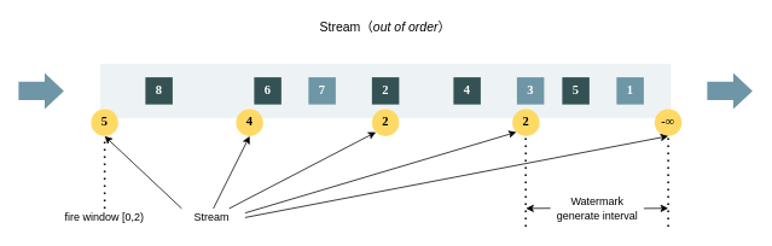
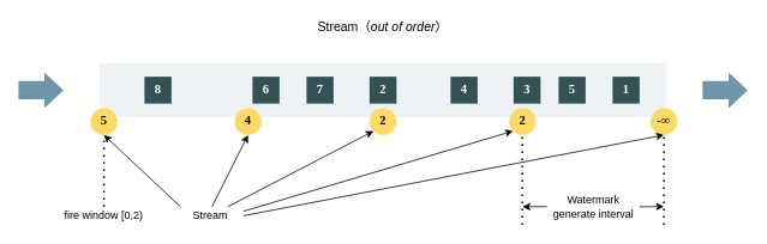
  <mxCell id="0" />
  <mxCell id="1" parent="0" />
  <mxCell id="2" value="" style="rounded=0;whiteSpace=wrap;html=1;fillColor=#EDF2F4;strokeColor=none;" parent="1" vertex="1"><mxGeometry x="110" y="70" width="630" height="60" as="geometry" /></mxCell>
  <mxCell id="3" value="" style="shape=singleArrow;whiteSpace=wrap;html=1;fontSize=14;strokeColor=none;fillColor=#6E96A6;arrowWidth=0.51;arrowSize=0.424;" parent="1" vertex="1"><mxGeometry x="20" y="80" width="50" height="40" as="geometry" /></mxCell>
  <mxCell id="4" value="" style="shape=singleArrow;whiteSpace=wrap;html=1;fontSize=14;strokeColor=none;fillColor=#6E96A6;arrowWidth=0.51;arrowSize=0.424;" parent="1" vertex="1"><mxGeometry x="780" y="80" width="50" height="40" as="geometry" /></mxCell>
  <mxCell id="5" value="Stream（&lt;i&gt;out of&amp;nbsp;order&lt;/i&gt;）" style="text;html=1;strokeColor=none;fillColor=none;align=center;verticalAlign=middle;whiteSpace=wrap;rounded=0;fontSize=14;" parent="1" vertex="1"><mxGeometry x="321.25" y="20" width="207.5" height="20" as="geometry" /></mxCell>
- <mxCell id="6" value="&lt;font color=&quot;#ffffff&quot;&gt;&lt;b&gt;1&lt;/b&gt;&lt;/font&gt;" style="whiteSpace=wrap;html=1;aspect=fixed;fontSize=14;strokeColor=none;fillColor=#6e96a6;fontFamily=Tahoma;" parent="1" vertex="1"><mxGeometry x="680" y="85" width="30" height="30" as="geometry" /></mxCell>
+ <mxCell id="6" value="&lt;font color=&quot;#ffffff&quot;&gt;&lt;b&gt;1&lt;/b&gt;&lt;/font&gt;" style="whiteSpace=wrap;html=1;aspect=fixed;fontSize=14;strokeColor=none;fillColor=#345253;fontFamily=Tahoma;" parent="1" vertex="1"><mxGeometry x="680" y="85" width="30" height="30" as="geometry" /></mxCell>
  <mxCell id="7" value="&lt;font color=&quot;#ffffff&quot;&gt;&lt;b&gt;5&lt;/b&gt;&lt;/font&gt;" style="whiteSpace=wrap;html=1;aspect=fixed;fontSize=14;strokeColor=none;fillColor=#345253;fontFamily=Tahoma;" parent="1" vertex="1"><mxGeometry x="620" y="85" width="30" height="30" as="geometry" /></mxCell>
- <mxCell id="8" value="&lt;font color=&quot;#ffffff&quot;&gt;&lt;b&gt;3&lt;/b&gt;&lt;/font&gt;" style="whiteSpace=wrap;html=1;aspect=fixed;fontSize=14;strokeColor=none;fillColor=#6e96a6;fontFamily=Tahoma;" parent="1" vertex="1"><mxGeometry x="570" y="85" width="30" height="30" as="geometry" /></mxCell>
+ <mxCell id="8" value="&lt;font color=&quot;#ffffff&quot;&gt;&lt;b&gt;3&lt;/b&gt;&lt;/font&gt;" style="whiteSpace=wrap;html=1;aspect=fixed;fontSize=14;strokeColor=none;fillColor=#345253;fontFamily=Tahoma;" parent="1" vertex="1"><mxGeometry x="570" y="85" width="30" height="30" as="geometry" /></mxCell>
  <mxCell id="9" value="&lt;font color=&quot;#ffffff&quot;&gt;&lt;b&gt;4&lt;/b&gt;&lt;/font&gt;" style="whiteSpace=wrap;html=1;aspect=fixed;fontSize=14;strokeColor=none;fillColor=#345253;fontFamily=Tahoma;" parent="1" vertex="1"><mxGeometry x="500" y="85" width="30" height="30" as="geometry" /></mxCell>
  <mxCell id="10" value="&lt;font color=&quot;#ffffff&quot;&gt;&lt;b&gt;2&lt;/b&gt;&lt;/font&gt;" style="whiteSpace=wrap;html=1;aspect=fixed;fontSize=14;strokeColor=none;fillColor=#345253;fontFamily=Tahoma;" parent="1" vertex="1"><mxGeometry x="410" y="85" width="30" height="30" as="geometry" /></mxCell>
- <mxCell id="11" value="&lt;font color=&quot;#ffffff&quot;&gt;&lt;b&gt;7&lt;/b&gt;&lt;/font&gt;" style="whiteSpace=wrap;html=1;aspect=fixed;fontSize=14;strokeColor=none;fillColor=#6e96a6;fontFamily=Tahoma;" parent="1" vertex="1"><mxGeometry x="340" y="85" width="30" height="30" as="geometry" /></mxCell>
+ <mxCell id="11" value="&lt;font color=&quot;#ffffff&quot;&gt;&lt;b&gt;7&lt;/b&gt;&lt;/font&gt;" style="whiteSpace=wrap;html=1;aspect=fixed;fontSize=14;strokeColor=none;fillColor=#345253;fontFamily=Tahoma;" parent="1" vertex="1"><mxGeometry x="340" y="85" width="30" height="30" as="geometry" /></mxCell>
  <mxCell id="12" value="&lt;font color=&quot;#ffffff&quot;&gt;&lt;b&gt;6&lt;/b&gt;&lt;/font&gt;" style="whiteSpace=wrap;html=1;aspect=fixed;fontSize=14;strokeColor=none;fillColor=#345253;fontFamily=Tahoma;" parent="1" vertex="1"><mxGeometry x="280" y="85" width="30" height="30" as="geometry" /></mxCell>
  <mxCell id="13" value="&lt;font color=&quot;#ffffff&quot;&gt;&lt;b&gt;8&lt;/b&gt;&lt;/font&gt;" style="whiteSpace=wrap;html=1;aspect=fixed;fontSize=14;strokeColor=none;fillColor=#345253;fontFamily=Tahoma;" parent="1" vertex="1"><mxGeometry x="160" y="85" width="30" height="30" as="geometry" /></mxCell>
  <mxCell id="14" value="&lt;b style=&quot;font-size: 14px;&quot;&gt;-∞&lt;/b&gt;" style="ellipse;whiteSpace=wrap;html=1;aspect=fixed;fillColor=#FFD966;strokeColor=none;fontSize=14;fontFamily=Tahoma;" parent="1" vertex="1"><mxGeometry x="722" y="120" width="30" height="30" as="geometry" /></mxCell>
  <mxCell id="15" value="&lt;b style=&quot;font-size: 14px&quot;&gt;2&lt;/b&gt;" style="ellipse;whiteSpace=wrap;html=1;aspect=fixed;fillColor=#FFD966;strokeColor=none;fontSize=14;fontFamily=Tahoma;" parent="1" vertex="1"><mxGeometry x="410" y="120" width="30" height="30" as="geometry" /></mxCell>
  <mxCell id="16" value="&lt;b style=&quot;font-size: 14px&quot;&gt;2&lt;/b&gt;" style="ellipse;whiteSpace=wrap;html=1;aspect=fixed;fillColor=#FFD966;strokeColor=none;fontSize=14;fontFamily=Tahoma;" parent="1" vertex="1"><mxGeometry x="565" y="120" width="30" height="30" as="geometry" /></mxCell>
  <mxCell id="17" value="&lt;b style=&quot;font-size: 14px&quot;&gt;5&lt;/b&gt;" style="ellipse;whiteSpace=wrap;html=1;aspect=fixed;fillColor=#FFD966;strokeColor=none;fontSize=14;fontFamily=Tahoma;" parent="1" vertex="1"><mxGeometry x="100" y="120" width="30" height="30" as="geometry" /></mxCell>
  <mxCell id="18" value="&lt;b style=&quot;font-size: 14px&quot;&gt;4&lt;/b&gt;" style="ellipse;whiteSpace=wrap;html=1;aspect=fixed;fillColor=#FFD966;strokeColor=none;fontSize=14;fontFamily=Tahoma;" parent="1" vertex="1"><mxGeometry x="260" y="120" width="30" height="30" as="geometry" /></mxCell>
  <mxCell id="19" style="rounded=0;orthogonalLoop=1;jettySize=auto;html=1;entryX=0.5;entryY=1;entryDx=0;entryDy=0;exitX=0;exitY=0;exitDx=0;exitDy=0;" parent="1" source="24" target="17" edge="1"><mxGeometry relative="1" as="geometry" /></mxCell>
  <mxCell id="20" style="edgeStyle=none;rounded=0;orthogonalLoop=1;jettySize=auto;html=1;exitX=0.5;exitY=0;exitDx=0;exitDy=0;entryX=0.5;entryY=1;entryDx=0;entryDy=0;" parent="1" source="24" target="18" edge="1"><mxGeometry relative="1" as="geometry" /></mxCell>
  <mxCell id="21" style="edgeStyle=none;rounded=0;orthogonalLoop=1;jettySize=auto;html=1;exitX=0.75;exitY=0;exitDx=0;exitDy=0;entryX=0;entryY=1;entryDx=0;entryDy=0;" parent="1" source="24" target="15" edge="1"><mxGeometry relative="1" as="geometry" /></mxCell>
  <mxCell id="22" style="edgeStyle=none;rounded=0;orthogonalLoop=1;jettySize=auto;html=1;exitX=1;exitY=0.25;exitDx=0;exitDy=0;entryX=0;entryY=1;entryDx=0;entryDy=0;" parent="1" source="24" target="16" edge="1"><mxGeometry relative="1" as="geometry" /></mxCell>
  <mxCell id="23" style="edgeStyle=none;rounded=0;orthogonalLoop=1;jettySize=auto;html=1;exitX=1;exitY=0.5;exitDx=0;exitDy=0;entryX=0.5;entryY=1;entryDx=0;entryDy=0;" parent="1" source="24" target="14" edge="1"><mxGeometry relative="1" as="geometry" /></mxCell>
  <mxCell id="24" value="&amp;nbsp;Stream&amp;nbsp;&amp;nbsp;" style="text;html=1;strokeColor=none;fillColor=none;align=center;verticalAlign=middle;whiteSpace=wrap;rounded=0;" parent="1" vertex="1"><mxGeometry x="200" y="230" width="70" height="20" as="geometry" /></mxCell>
  <mxCell id="25" value="Watermark generate interval" style="text;html=1;strokeColor=none;fillColor=none;align=center;verticalAlign=middle;whiteSpace=wrap;rounded=0;" parent="1" vertex="1"><mxGeometry x="604" y="220" width="110" height="20" as="geometry" /></mxCell>
  <mxCell id="26" value="" style="endArrow=none;dashed=1;html=1;dashPattern=1 3;strokeWidth=2;" parent="1" edge="1"><mxGeometry width="50" height="50" relative="1" as="geometry"><mxPoint x="579.71" y="250" as="sourcePoint" /><mxPoint x="579.71" y="150" as="targetPoint" /></mxGeometry></mxCell>
  <mxCell id="27" value="" style="endArrow=none;dashed=1;html=1;dashPattern=1 3;strokeWidth=2;" parent="1" edge="1"><mxGeometry width="50" height="50" relative="1" as="geometry"><mxPoint x="737" y="250" as="sourcePoint" /><mxPoint x="737" y="150" as="targetPoint" /></mxGeometry></mxCell>
  <mxCell id="28" value="" style="endArrow=classic;html=1;" parent="1" edge="1"><mxGeometry width="50" height="50" relative="1" as="geometry"><mxPoint x="710" y="230" as="sourcePoint" /><mxPoint x="737" y="229.8" as="targetPoint" /></mxGeometry></mxCell>
  <mxCell id="29" value="" style="endArrow=classic;html=1;" parent="1" edge="1"><mxGeometry width="50" height="50" relative="1" as="geometry"><mxPoint x="607" y="229.8" as="sourcePoint" /><mxPoint x="580" y="230" as="targetPoint" /></mxGeometry></mxCell>
  <mxCell id="30" value="fire window [0,2)" style="text;html=1;strokeColor=none;fillColor=none;align=center;verticalAlign=middle;whiteSpace=wrap;rounded=0;" parent="1" vertex="1"><mxGeometry x="60" y="230" width="110" height="20" as="geometry" /></mxCell>
  <mxCell id="31" value="" style="endArrow=none;dashed=1;html=1;dashPattern=1 3;strokeWidth=2;entryX=0.5;entryY=1;entryDx=0;entryDy=0;exitX=0.5;exitY=0;exitDx=0;exitDy=0;" parent="1" source="30" target="17" edge="1"><mxGeometry width="50" height="50" relative="1" as="geometry"><mxPoint x="70" y="210" as="sourcePoint" /><mxPoint x="120" y="160" as="targetPoint" /></mxGeometry></mxCell>
